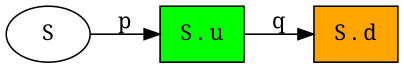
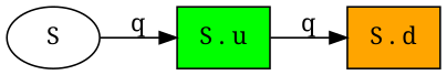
  digraph {
    fontname="Noto Serif"
    rankdir=LR
    node [fontname="Noto Serif" shape=box style=filled]
    edge [fontname="Noto Serif"]
    n1 [label=S shape="" style=""]
    n2 [fillcolor=green label="S . u"]
    n3 [fillcolor=orange label="S . d"]
-   n1 -> n2 [label=p]
+   n1 -> n2 [label=q]
    n2 -> n3 [label=q]
  }
